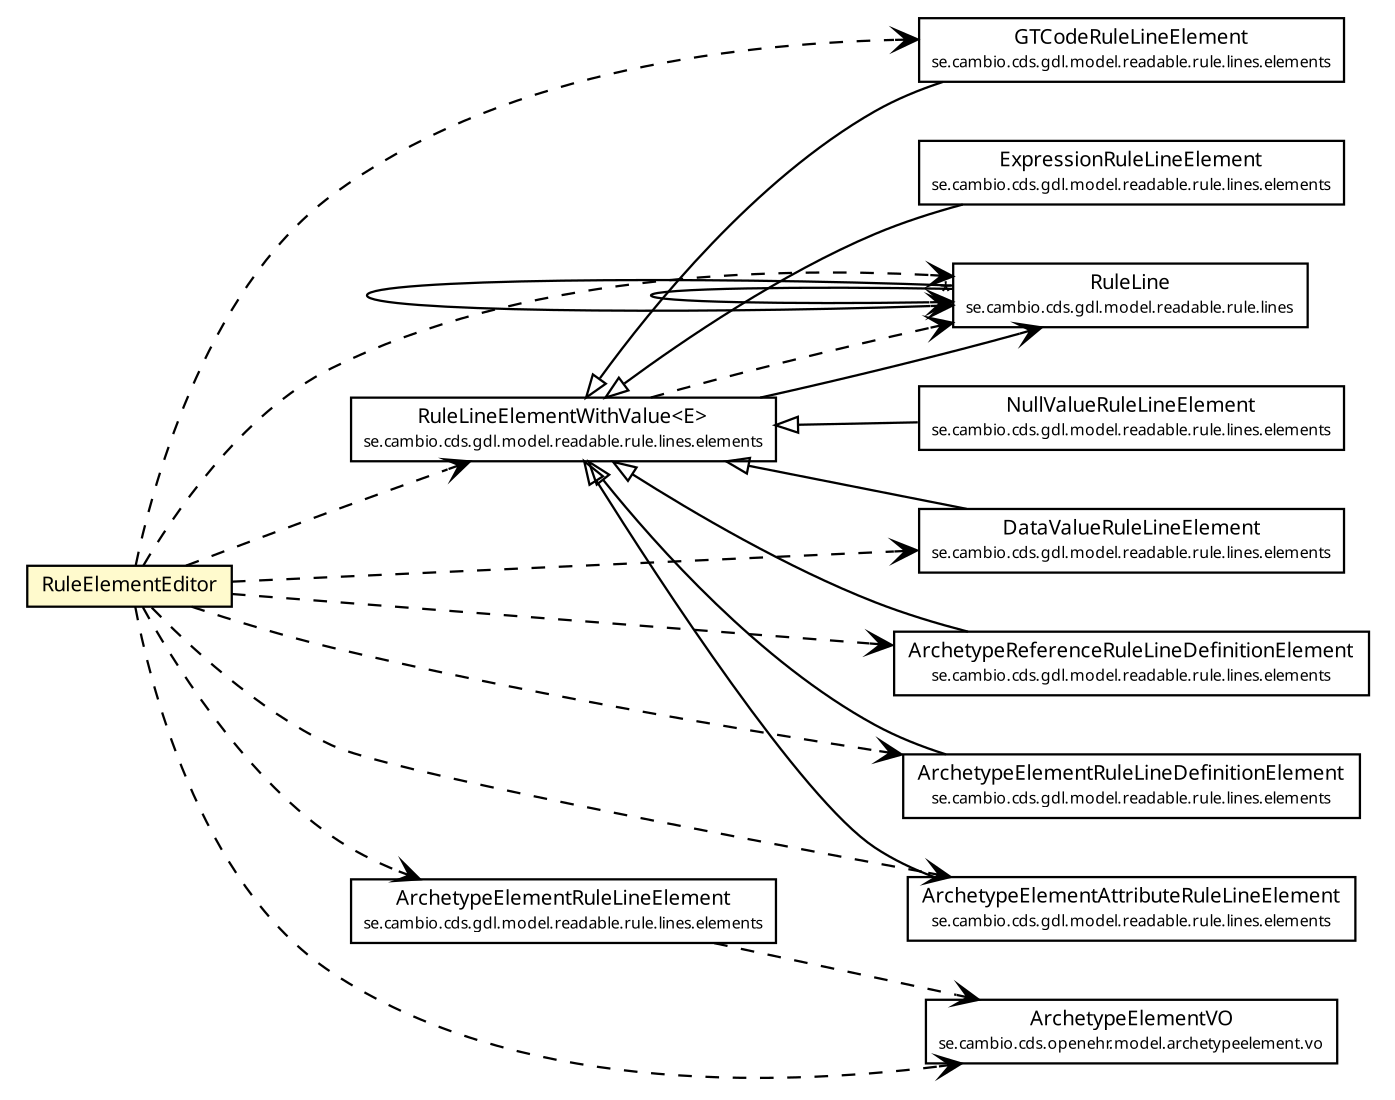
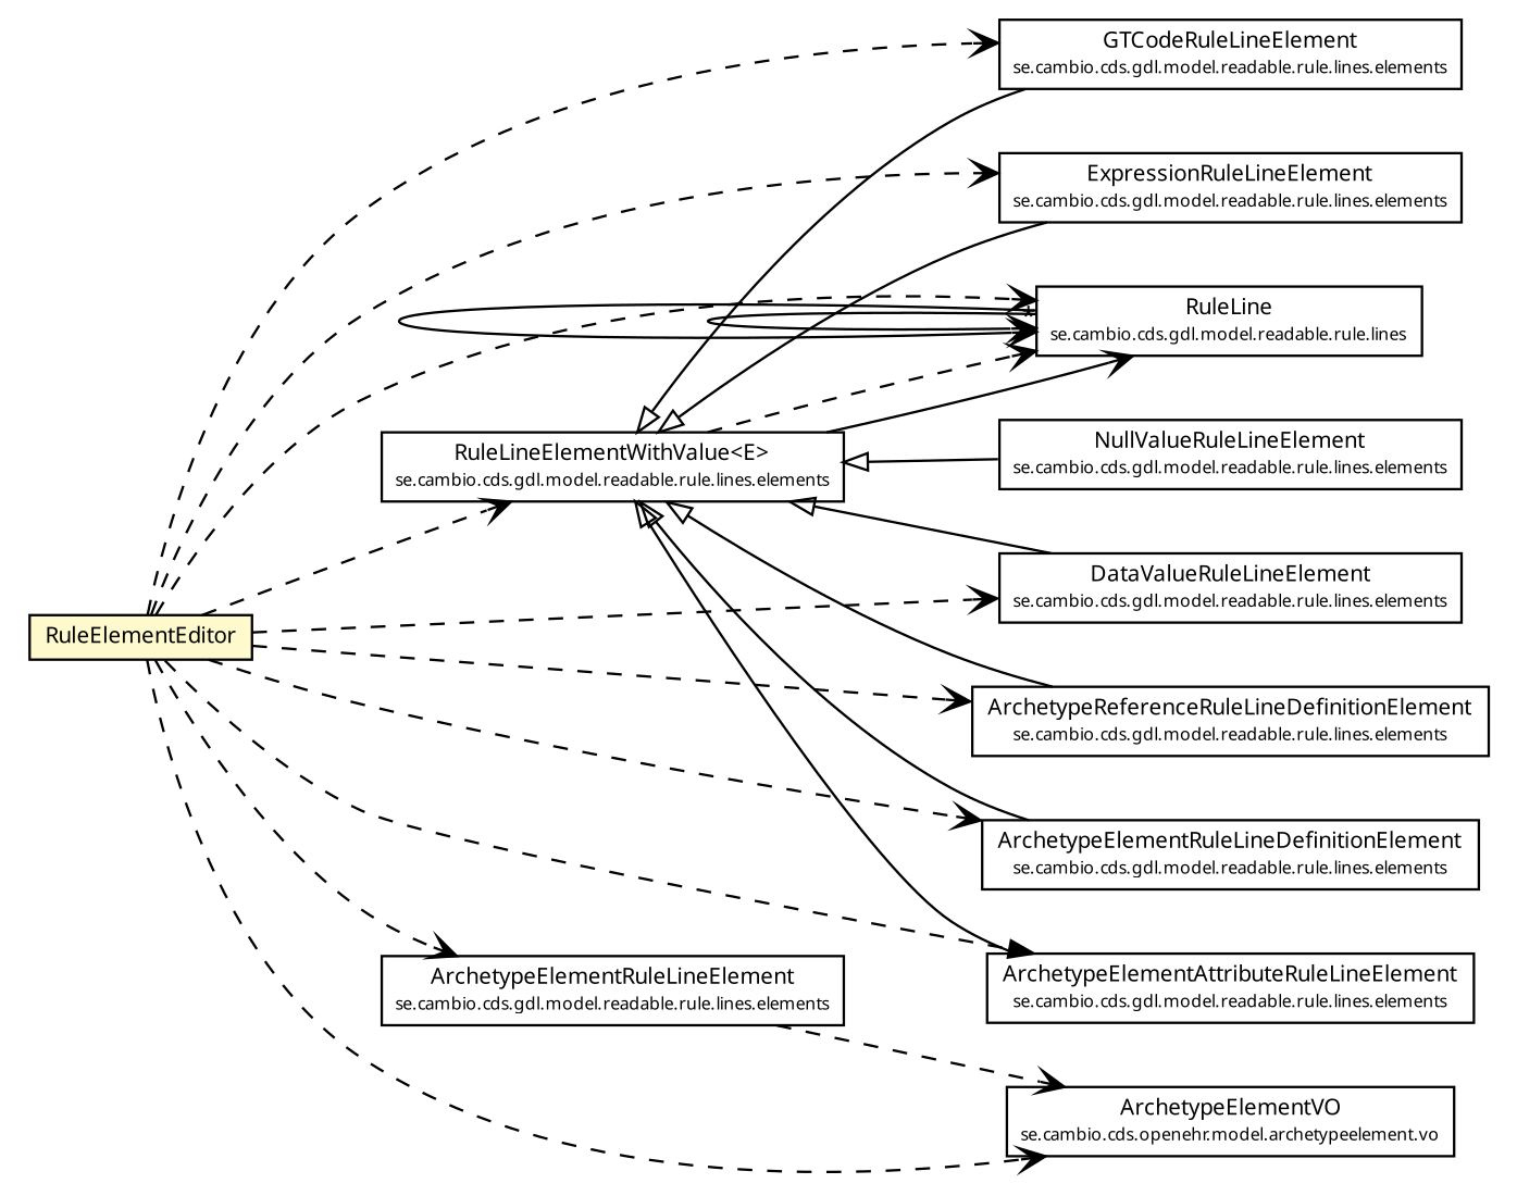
  digraph {
    nodesep=0.25
    rankdir=LR
    ranksep=0.5
    node [fontcolor=black fontname="Trebuchet MS" fontsize=9.0 shape=plaintext]
    edge [arrowhead=open color=black fontcolor=black fontname="Trebuchet MS" fontsize=10.0 headport=p labelfontname="Trebuchet MS" labelfontsize=10 tailport=p style=dashed]
    n1 [label=<<table title="se.cambio.cds.gdl.model.readable.rule.lines.RuleLine" border="0" cellborder="1" cellspacing="0" cellpadding="2" port="p" href="../../model/readable/rule/lines/RuleLine.html"> 		<tr><td><table border="0" cellspacing="0" cellpadding="1"> <tr><td align="center" balign="center"><font face="Trebuchet MS"> RuleLine </font></td></tr> <tr><td align="center" balign="center"><font face="Trebuchet MS" point-size="7.0"> se.cambio.cds.gdl.model.readable.rule.lines </font></td></tr> 		</table></td></tr> 		</table>>]
    n2 [label=<<table title="se.cambio.cds.gdl.model.readable.rule.lines.elements.RuleLineElementWithValue" border="0" cellborder="1" cellspacing="0" cellpadding="2" port="p" href="../../model/readable/rule/lines/elements/RuleLineElementWithValue.html"> 		<tr><td><table border="0" cellspacing="0" cellpadding="1"> <tr><td align="center" balign="center"><font face="Trebuchet MS"> RuleLineElementWithValue&lt;E&gt; </font></td></tr> <tr><td align="center" balign="center"><font face="Trebuchet MS" point-size="7.0"> se.cambio.cds.gdl.model.readable.rule.lines.elements </font></td></tr> 		</table></td></tr> 		</table>>]
    n3 [label=<<table title="se.cambio.cds.gdl.model.readable.rule.lines.elements.NullValueRuleLineElement" border="0" cellborder="1" cellspacing="0" cellpadding="2" port="p" href="../../model/readable/rule/lines/elements/NullValueRuleLineElement.html"> 		<tr><td><table border="0" cellspacing="0" cellpadding="1"> <tr><td align="center" balign="center"><font face="Trebuchet MS"> NullValueRuleLineElement </font></td></tr> <tr><td align="center" balign="center"><font face="Trebuchet MS" point-size="7.0"> se.cambio.cds.gdl.model.readable.rule.lines.elements </font></td></tr> 		</table></td></tr> 		</table>>]
    n4 [label=<<table title="se.cambio.cds.gdl.model.readable.rule.lines.elements.GTCodeRuleLineElement" border="0" cellborder="1" cellspacing="0" cellpadding="2" port="p" href="../../model/readable/rule/lines/elements/GTCodeRuleLineElement.html"> 		<tr><td><table border="0" cellspacing="0" cellpadding="1"> <tr><td align="center" balign="center"><font face="Trebuchet MS"> GTCodeRuleLineElement </font></td></tr> <tr><td align="center" balign="center"><font face="Trebuchet MS" point-size="7.0"> se.cambio.cds.gdl.model.readable.rule.lines.elements </font></td></tr> 		</table></td></tr> 		</table>>]
    n5 [label=<<table title="se.cambio.cds.gdl.model.readable.rule.lines.elements.ExpressionRuleLineElement" border="0" cellborder="1" cellspacing="0" cellpadding="2" port="p" href="../../model/readable/rule/lines/elements/ExpressionRuleLineElement.html"> 		<tr><td><table border="0" cellspacing="0" cellpadding="1"> <tr><td align="center" balign="center"><font face="Trebuchet MS"> ExpressionRuleLineElement </font></td></tr> <tr><td align="center" balign="center"><font face="Trebuchet MS" point-size="7.0"> se.cambio.cds.gdl.model.readable.rule.lines.elements </font></td></tr> 		</table></td></tr> 		</table>>]
    n6 [label=<<table title="se.cambio.cds.gdl.model.readable.rule.lines.elements.DataValueRuleLineElement" border="0" cellborder="1" cellspacing="0" cellpadding="2" port="p" href="../../model/readable/rule/lines/elements/DataValueRuleLineElement.html"> 		<tr><td><table border="0" cellspacing="0" cellpadding="1"> <tr><td align="center" balign="center"><font face="Trebuchet MS"> DataValueRuleLineElement </font></td></tr> <tr><td align="center" balign="center"><font face="Trebuchet MS" point-size="7.0"> se.cambio.cds.gdl.model.readable.rule.lines.elements </font></td></tr> 		</table></td></tr> 		</table>>]
    n7 [label=<<table title="se.cambio.cds.gdl.model.readable.rule.lines.elements.ArchetypeReferenceRuleLineDefinitionElement" border="0" cellborder="1" cellspacing="0" cellpadding="2" port="p" href="../../model/readable/rule/lines/elements/ArchetypeReferenceRuleLineDefinitionElement.html"> 		<tr><td><table border="0" cellspacing="0" cellpadding="1"> <tr><td align="center" balign="center"><font face="Trebuchet MS"> ArchetypeReferenceRuleLineDefinitionElement </font></td></tr> <tr><td align="center" balign="center"><font face="Trebuchet MS" point-size="7.0"> se.cambio.cds.gdl.model.readable.rule.lines.elements </font></td></tr> 		</table></td></tr> 		</table>>]
    n8 [label=<<table title="se.cambio.cds.gdl.model.readable.rule.lines.elements.ArchetypeElementRuleLineDefinitionElement" border="0" cellborder="1" cellspacing="0" cellpadding="2" port="p" href="../../model/readable/rule/lines/elements/ArchetypeElementRuleLineDefinitionElement.html"> 		<tr><td><table border="0" cellspacing="0" cellpadding="1"> <tr><td align="center" balign="center"><font face="Trebuchet MS"> ArchetypeElementRuleLineDefinitionElement </font></td></tr> <tr><td align="center" balign="center"><font face="Trebuchet MS" point-size="7.0"> se.cambio.cds.gdl.model.readable.rule.lines.elements </font></td></tr> 		</table></td></tr> 		</table>>]
    n9 [label=<<table title="se.cambio.cds.gdl.model.readable.rule.lines.elements.ArchetypeElementAttributeRuleLineElement" border="0" cellborder="1" cellspacing="0" cellpadding="2" port="p" href="../../model/readable/rule/lines/elements/ArchetypeElementAttributeRuleLineElement.html"> 		<tr><td><table border="0" cellspacing="0" cellpadding="1"> <tr><td align="center" balign="center"><font face="Trebuchet MS"> ArchetypeElementAttributeRuleLineElement </font></td></tr> <tr><td align="center" balign="center"><font face="Trebuchet MS" point-size="7.0"> se.cambio.cds.gdl.model.readable.rule.lines.elements </font></td></tr> 		</table></td></tr> 		</table>>]
    n10 [label=<<table title="se.cambio.cds.gdl.model.readable.rule.lines.elements.ArchetypeElementRuleLineElement" border="0" cellborder="1" cellspacing="0" cellpadding="2" port="p" href="../../model/readable/rule/lines/elements/ArchetypeElementRuleLineElement.html"> 		<tr><td><table border="0" cellspacing="0" cellpadding="1"> <tr><td align="center" balign="center"><font face="Trebuchet MS"> ArchetypeElementRuleLineElement </font></td></tr> <tr><td align="center" balign="center"><font face="Trebuchet MS" point-size="7.0"> se.cambio.cds.gdl.model.readable.rule.lines.elements </font></td></tr> 		</table></td></tr> 		</table>>]
    n11 [label=<<table title="se.cambio.cds.openehr.model.archetypeelement.vo.ArchetypeElementVO" border="0" cellborder="1" cellspacing="0" cellpadding="2" port="p" href="../../../openehr/model/archetypeelement/vo/ArchetypeElementVO.html"> 		<tr><td><table border="0" cellspacing="0" cellpadding="1"> <tr><td align="center" balign="center"><font face="Trebuchet MS"> ArchetypeElementVO </font></td></tr> <tr><td align="center" balign="center"><font face="Trebuchet MS" point-size="7.0"> se.cambio.cds.openehr.model.archetypeelement.vo </font></td></tr> 		</table></td></tr> 		</table>>]
    n12 [label=<<table title="se.cambio.cds.gdl.editor.controller.RuleElementEditor" border="0" cellborder="1" cellspacing="0" cellpadding="2" port="p" bgcolor="lemonChiffon" href="./RuleElementEditor.html"> 		<tr><td><table border="0" cellspacing="0" cellpadding="1"> <tr><td align="center" balign="center"><font face="Trebuchet MS"> RuleElementEditor </font></td></tr> 		</table></td></tr> 		</table>>]
    n1 -> n1 [style=""]
    n1 -> n1 [headlabel="*" style=""]
    n2 -> n1 [style=""]
    n2 -> n1
    n2 -> n3 [arrowtail=empty dir=back fontsize=10 arrowhead="" color="" fontcolor="" style=""]
    n2 -> n4 [arrowtail=empty dir=back fontsize=10 arrowhead="" color="" fontcolor="" style=""]
    n2 -> n5 [arrowtail=empty dir=back fontsize=10 arrowhead="" color="" fontcolor="" style=""]
    n2 -> n6 [arrowtail=empty dir=back fontsize=10 arrowhead="" color="" fontcolor="" style=""]
    n2 -> n7 [arrowtail=empty dir=back fontsize=10 arrowhead="" color="" fontcolor="" style=""]
    n2 -> n8 [arrowtail=empty dir=back fontsize=10 arrowhead="" color="" fontcolor="" style=""]
    n2 -> n9 [arrowtail=empty dir=back fontsize=10 arrowhead="" color="" fontcolor="" style=""]
    n10 -> n11
    n12 -> n1
    n12 -> n2
    n12 -> n4
+   n12 -> n5
    n12 -> n6
    n12 -> n7
    n12 -> n8
-   n12 -> n9
+   n12 -> n9 [arrowhead=normal]
    n12 -> n10
    n12 -> n11
  }
